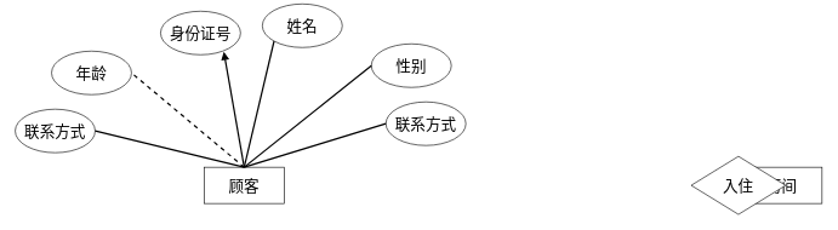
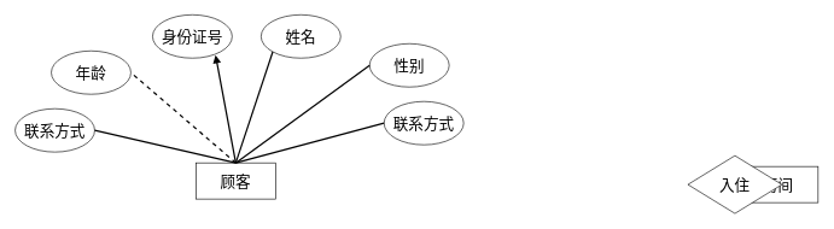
  <mxCell id="0" />
  <mxCell id="1" parent="0" />
- <mxCell id="2" value="&lt;font style=&quot;font-size: 21px;&quot;&gt;顾客&lt;/font&gt;" style="rounded=0;whiteSpace=wrap;html=1;" vertex="1" parent="1"><mxGeometry x="280" y="230" width="110" height="50" as="geometry" /></mxCell>
- <mxCell id="3" value="&lt;font style=&quot;font-size: 21px;&quot;&gt;身份证号&lt;/font&gt;" style="ellipse;whiteSpace=wrap;html=1;" vertex="1" parent="1"><mxGeometry x="220" y="15" width="110" height="60" as="geometry" /></mxCell>
+ <mxCell id="2" value="&lt;font style=&quot;font-size: 21px;&quot;&gt;顾客&lt;/font&gt;" style="rounded=0;whiteSpace=wrap;html=1;" vertex="1" parent="1"><mxGeometry x="270" y="225" width="110" height="50" as="geometry" /></mxCell>
+ <mxCell id="3" value="&lt;font style=&quot;font-size: 21px;&quot;&gt;身份证号&lt;/font&gt;" style="ellipse;whiteSpace=wrap;html=1;" vertex="1" parent="1"><mxGeometry x="210" y="20" width="110" height="60" as="geometry" /></mxCell>
  <mxCell id="4" value="" style="endArrow=block;html=1;rounded=0;exitX=0.5;exitY=0;exitDx=0;exitDy=0;entryX=0.791;entryY=0.933;entryDx=0;entryDy=0;entryPerimeter=0;strokeWidth=2;" edge="1" parent="1" source="2" target="3"><mxGeometry width="50" height="50" relative="1" as="geometry"><mxPoint x="370" y="200" as="sourcePoint" /><mxPoint x="420" y="150" as="targetPoint" /></mxGeometry></mxCell>
  <mxCell id="5" value="&lt;span style=&quot;font-size: 21px;&quot;&gt;房间&lt;/span&gt;" style="rounded=0;whiteSpace=wrap;html=1;" vertex="1" parent="1"><mxGeometry x="1020" y="230" width="110" height="50" as="geometry" /></mxCell>
- <mxCell id="6" value="&lt;font style=&quot;font-size: 21px;&quot;&gt;姓名&lt;/font&gt;" style="ellipse;whiteSpace=wrap;html=1;" vertex="1" parent="1"><mxGeometry x="360" y="5" width="110" height="60" as="geometry" /></mxCell>
+ <mxCell id="6" value="&lt;font style=&quot;font-size: 21px;&quot;&gt;姓名&lt;/font&gt;" style="ellipse;whiteSpace=wrap;html=1;" vertex="1" parent="1"><mxGeometry x="360" y="20" width="110" height="60" as="geometry" /></mxCell>
  <mxCell id="7" value="&lt;font style=&quot;font-size: 21px;&quot;&gt;性别&lt;/font&gt;" style="ellipse;whiteSpace=wrap;html=1;" vertex="1" parent="1"><mxGeometry x="510" y="60" width="110" height="60" as="geometry" /></mxCell>
  <mxCell id="8" value="&lt;font style=&quot;font-size: 21px;&quot;&gt;年龄&lt;/font&gt;" style="ellipse;whiteSpace=wrap;html=1;" vertex="1" parent="1"><mxGeometry x="70" y="70" width="110" height="60" as="geometry" /></mxCell>
  <mxCell id="9" value="" style="endArrow=none;html=1;rounded=0;entryX=0;entryY=1;entryDx=0;entryDy=0;strokeWidth=2;exitX=0.5;exitY=0;exitDx=0;exitDy=0;" edge="1" parent="1" source="2" target="6"><mxGeometry width="50" height="50" relative="1" as="geometry"><mxPoint x="360" y="220" as="sourcePoint" /><mxPoint x="440" y="200" as="targetPoint" /></mxGeometry></mxCell>
  <mxCell id="10" value="" style="endArrow=none;html=1;rounded=0;entryX=0.5;entryY=0;entryDx=0;entryDy=0;strokeWidth=2;exitX=0;exitY=0.5;exitDx=0;exitDy=0;" edge="1" parent="1" source="7" target="2"><mxGeometry width="50" height="50" relative="1" as="geometry"><mxPoint x="450" y="289" as="sourcePoint" /><mxPoint x="479" y="240" as="targetPoint" /></mxGeometry></mxCell>
  <mxCell id="11" value="" style="endArrow=none;html=1;rounded=0;exitX=0.5;exitY=0;exitDx=0;exitDy=0;entryX=1;entryY=0.5;entryDx=0;entryDy=0;strokeWidth=2;dashed=1;" edge="1" parent="1" source="2" target="8"><mxGeometry width="50" height="50" relative="1" as="geometry"><mxPoint x="251" y="294" as="sourcePoint" /><mxPoint x="220" y="250" as="targetPoint" /></mxGeometry></mxCell>
  <mxCell id="12" value="&lt;font style=&quot;font-size: 21px;&quot;&gt;入住&lt;/font&gt;" style="rhombus;whiteSpace=wrap;html=1;" vertex="1" parent="1"><mxGeometry x="950" y="215" width="130" height="80" as="geometry" /></mxCell>
  <mxCell id="13" value="&lt;span style=&quot;font-size: 21px;&quot;&gt;联系方式&lt;/span&gt;" style="ellipse;whiteSpace=wrap;html=1;" vertex="1" parent="1"><mxGeometry x="20" y="150" width="110" height="60" as="geometry" /></mxCell>
  <mxCell id="14" value="" style="endArrow=none;html=1;rounded=0;exitX=0.5;exitY=0;exitDx=0;exitDy=0;entryX=1;entryY=0.5;entryDx=0;entryDy=0;strokeWidth=2;" edge="1" parent="1" source="2" target="13"><mxGeometry width="50" height="50" relative="1" as="geometry"><mxPoint x="365" y="400" as="sourcePoint" /><mxPoint x="210" y="270" as="targetPoint" /></mxGeometry></mxCell>
  <mxCell id="15" value="&lt;span style=&quot;font-size: 21px;&quot;&gt;联系方式&lt;/span&gt;" style="ellipse;whiteSpace=wrap;html=1;" vertex="1" parent="1"><mxGeometry x="530" y="140" width="110" height="60" as="geometry" /></mxCell>
  <mxCell id="16" value="" style="endArrow=none;html=1;rounded=0;entryX=0.5;entryY=0;entryDx=0;entryDy=0;strokeWidth=2;exitX=0;exitY=0.5;exitDx=0;exitDy=0;" edge="1" parent="1" source="15" target="2"><mxGeometry width="50" height="50" relative="1" as="geometry"><mxPoint x="695" y="210" as="sourcePoint" /><mxPoint x="530" y="340" as="targetPoint" /></mxGeometry></mxCell>
